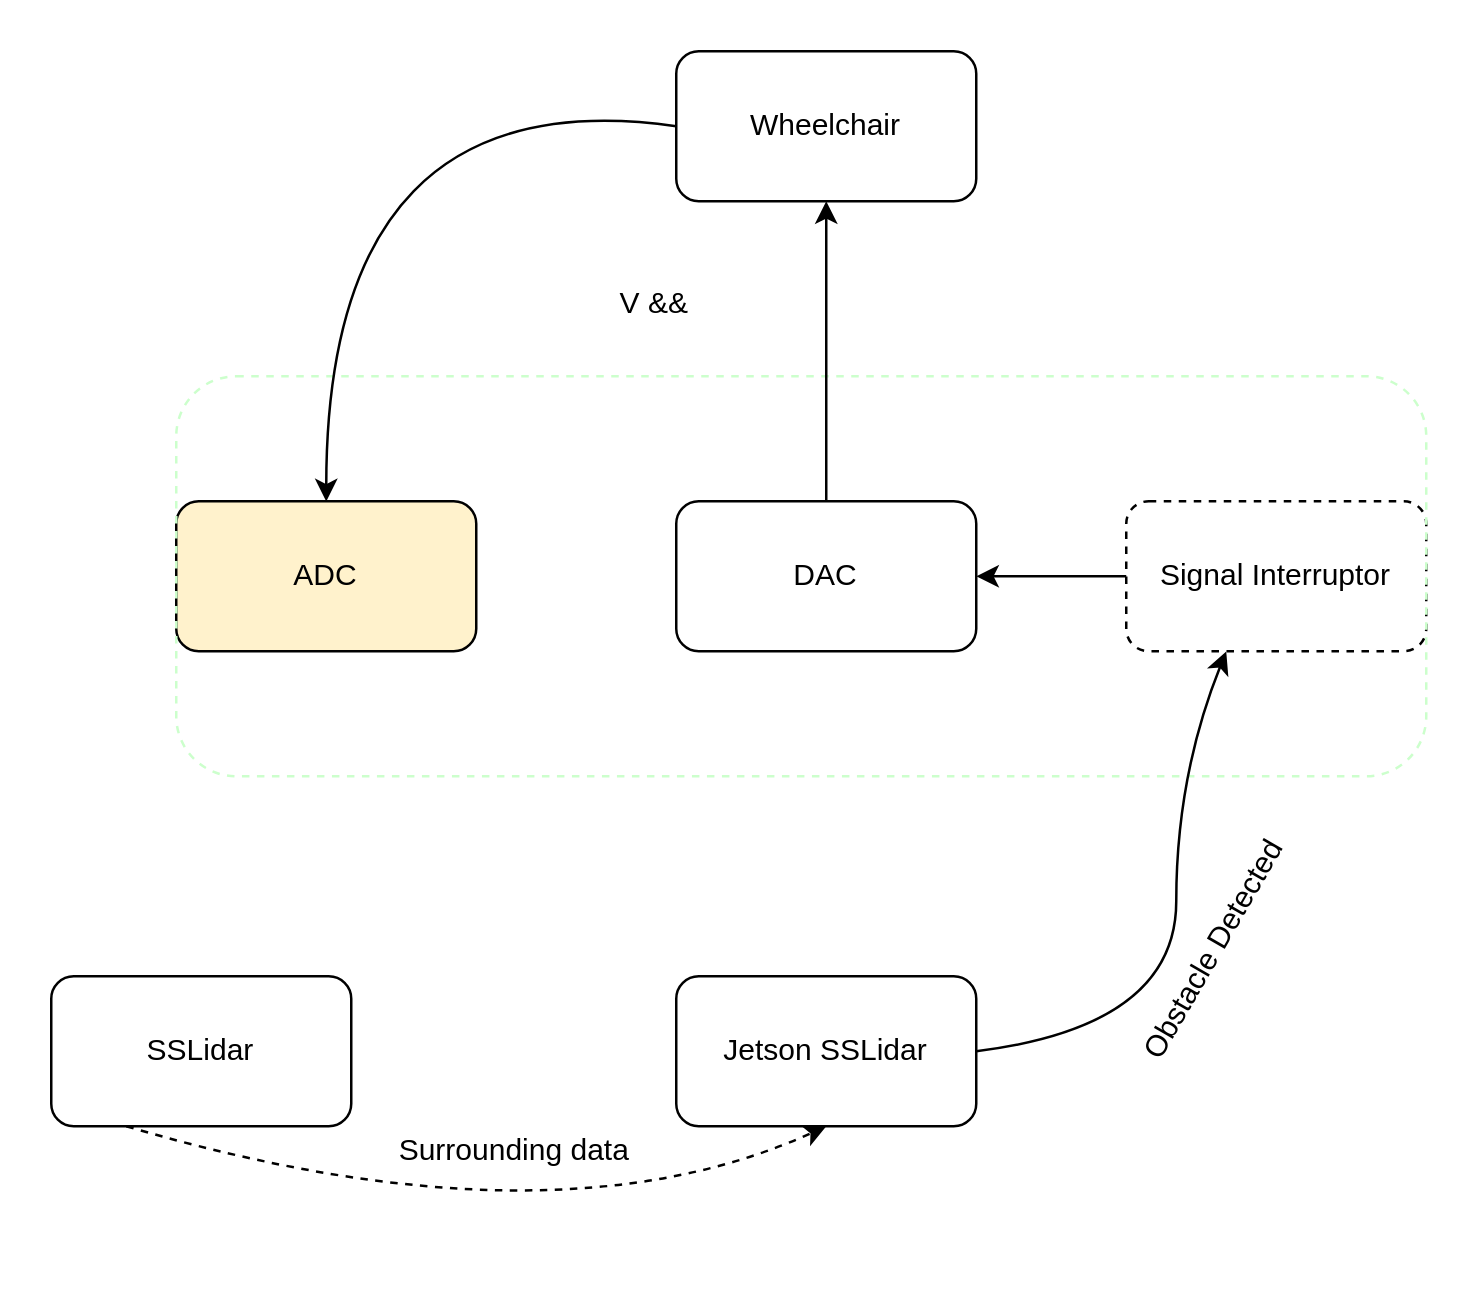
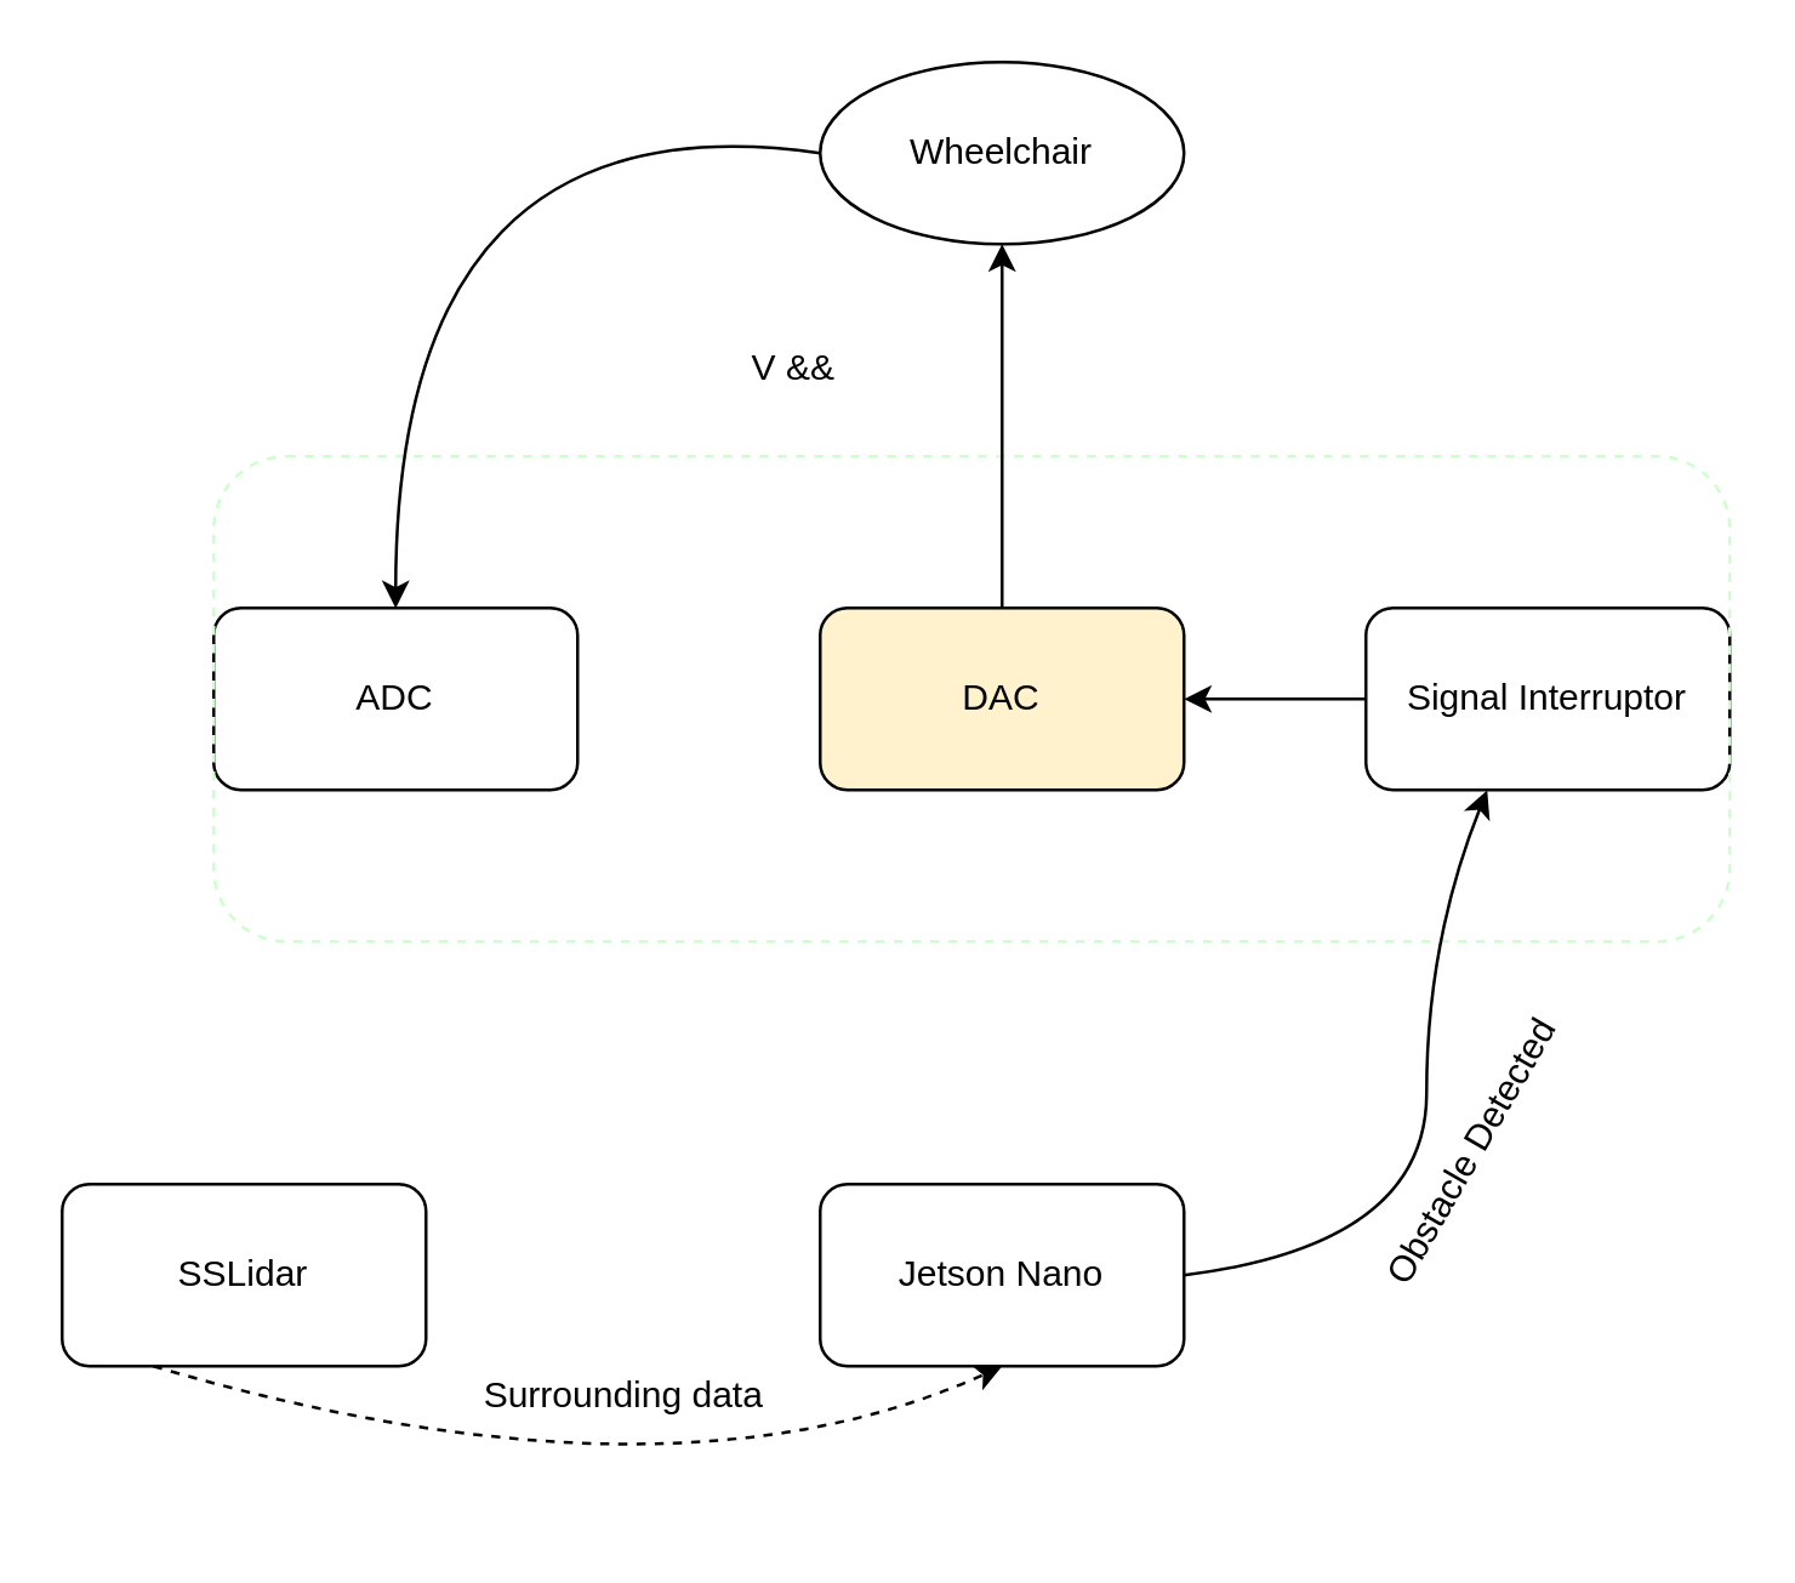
  <mxCell id="0" />
  <mxCell id="1" parent="0" />
- <mxCell id="2" value="Wheelchair" style="rounded=1;whiteSpace=wrap;html=1;" vertex="1" parent="1"><mxGeometry x="270" y="20" width="120" height="60" as="geometry" /></mxCell>
- <mxCell id="3" value="DAC" style="rounded=1;whiteSpace=wrap;html=1;" vertex="1" parent="1"><mxGeometry x="270" y="200" width="120" height="60" as="geometry" /></mxCell>
- <mxCell id="4" value="Signal Interruptor" style="rounded=1;whiteSpace=wrap;html=1;dashed=1;" vertex="1" parent="1"><mxGeometry x="450" y="200" width="120" height="60" as="geometry" /></mxCell>
- <mxCell id="5" value="ADC" style="rounded=1;whiteSpace=wrap;html=1;fillColor=#fff2cc;" vertex="1" parent="1"><mxGeometry x="70" y="200" width="120" height="60" as="geometry" /></mxCell>
+ <mxCell id="2" value="Wheelchair" style="ellipse;whiteSpace=wrap;html=1;" vertex="1" parent="1"><mxGeometry x="270" y="20" width="120" height="60" as="geometry" /></mxCell>
+ <mxCell id="3" value="DAC" style="rounded=1;whiteSpace=wrap;html=1;fillColor=#fff2cc;" vertex="1" parent="1"><mxGeometry x="270" y="200" width="120" height="60" as="geometry" /></mxCell>
+ <mxCell id="4" value="Signal Interruptor" style="rounded=1;whiteSpace=wrap;html=1;" vertex="1" parent="1"><mxGeometry x="450" y="200" width="120" height="60" as="geometry" /></mxCell>
+ <mxCell id="5" value="ADC" style="rounded=1;whiteSpace=wrap;html=1;" vertex="1" parent="1"><mxGeometry x="70" y="200" width="120" height="60" as="geometry" /></mxCell>
  <mxCell id="6" value="" style="rounded=1;whiteSpace=wrap;html=1;dashed=1;fillColor=none;strokeColor=#CCFFCC;" vertex="1" parent="1"><mxGeometry x="70" y="150" width="500" height="160" as="geometry" /></mxCell>
- <mxCell id="7" value="Jetson SSLidar" style="rounded=1;whiteSpace=wrap;html=1;fillColor=default;" vertex="1" parent="1"><mxGeometry x="270" y="390" width="120" height="60" as="geometry" /></mxCell>
+ <mxCell id="7" value="Jetson Nano" style="rounded=1;whiteSpace=wrap;html=1;fillColor=default;" vertex="1" parent="1"><mxGeometry x="270" y="390" width="120" height="60" as="geometry" /></mxCell>
  <mxCell id="8" value="SSLidar" style="rounded=1;whiteSpace=wrap;html=1;fillColor=default;" vertex="1" parent="1"><mxGeometry x="20" y="390" width="120" height="60" as="geometry" /></mxCell>
  <mxCell id="9" value="" style="curved=1;endArrow=classic;html=1;exitX=0.25;exitY=1;exitDx=0;exitDy=0;entryX=0.5;entryY=1;entryDx=0;entryDy=0;dashed=1;" edge="1" parent="1" source="8" target="7"><mxGeometry width="50" height="50" relative="1" as="geometry"><mxPoint x="170" y="550" as="sourcePoint" /><mxPoint x="220" y="500" as="targetPoint" /><Array as="points"><mxPoint x="220" y="500" /></Array></mxGeometry></mxCell>
  <mxCell id="10" value="Surrounding data" style="text;html=1;align=center;verticalAlign=middle;resizable=0;points=[];autosize=1;strokeColor=none;fillColor=none;" vertex="1" parent="1"><mxGeometry x="150" y="450" width="110" height="20" as="geometry" /></mxCell>
  <mxCell id="11" value="" style="curved=1;endArrow=classic;html=1;entryX=0.84;entryY=0.688;entryDx=0;entryDy=0;entryPerimeter=0;" edge="1" parent="1" target="6"><mxGeometry width="50" height="50" relative="1" as="geometry"><mxPoint x="390" y="420" as="sourcePoint" /><mxPoint x="420" y="370" as="targetPoint" /><Array as="points"><mxPoint x="470" y="410" /><mxPoint x="470" y="310" /></Array></mxGeometry></mxCell>
  <mxCell id="12" value="Obstacle Detected" style="text;html=1;align=center;verticalAlign=middle;resizable=0;points=[];autosize=1;strokeColor=none;fillColor=none;rotation=-60;" vertex="1" parent="1"><mxGeometry x="430" y="370" width="110" height="20" as="geometry" /></mxCell>
  <mxCell id="13" value="" style="endArrow=classic;html=1;exitX=0.76;exitY=0.5;exitDx=0;exitDy=0;exitPerimeter=0;entryX=0.64;entryY=0.5;entryDx=0;entryDy=0;entryPerimeter=0;" edge="1" parent="1" source="6" target="6"><mxGeometry width="50" height="50" relative="1" as="geometry"><mxPoint x="340" y="330" as="sourcePoint" /><mxPoint x="390" y="280" as="targetPoint" /></mxGeometry></mxCell>
  <mxCell id="14" value="" style="endArrow=classic;html=1;entryX=0.5;entryY=1;entryDx=0;entryDy=0;" edge="1" parent="1" target="2"><mxGeometry width="50" height="50" relative="1" as="geometry"><mxPoint x="330" y="200" as="sourcePoint" /><mxPoint x="380" y="150" as="targetPoint" /></mxGeometry></mxCell>
  <mxCell id="15" value="V &amp;amp;&amp;amp;&amp;nbsp;&lt;span style=&quot;font-family: sans-serif ; font-size: 14px&quot;&gt;&lt;font color=&quot;#ffffff&quot;&gt;ω = 0&lt;/font&gt;&lt;/span&gt;&lt;br&gt;" style="text;html=1;align=center;verticalAlign=middle;resizable=0;points=[];autosize=1;strokeColor=none;fillColor=none;" vertex="1" parent="1"><mxGeometry x="240" y="110" width="80" height="20" as="geometry" /></mxCell>
  <mxCell id="16" value="" style="curved=1;endArrow=classic;html=1;fontColor=#FFFFFF;exitX=0;exitY=0.5;exitDx=0;exitDy=0;entryX=0.12;entryY=0.313;entryDx=0;entryDy=0;entryPerimeter=0;" edge="1" parent="1" source="2" target="6"><mxGeometry width="50" height="50" relative="1" as="geometry"><mxPoint x="130" y="80" as="sourcePoint" /><mxPoint x="180" y="30" as="targetPoint" /><Array as="points"><mxPoint x="130" y="30" /></Array></mxGeometry></mxCell>
  <mxCell id="17" value="Arduino Nano" style="text;html=1;align=center;verticalAlign=middle;resizable=0;points=[];autosize=1;strokeColor=none;fillColor=none;fontColor=#FFFFFF;fontSize=15;" vertex="1" parent="1"><mxGeometry x="455" y="130" width="110" height="20" as="geometry" /></mxCell>
  <mxCell id="18" value="V &amp;amp;&amp;amp;&amp;nbsp;&lt;span style=&quot;font-family: sans-serif; font-size: 12px;&quot;&gt;ω&lt;/span&gt;" style="text;html=1;align=center;verticalAlign=middle;resizable=0;points=[];autosize=1;strokeColor=none;fillColor=none;fontSize=12;fontColor=#FFFFFF;rotation=-45;" vertex="1" parent="1"><mxGeometry x="130" y="60" width="60" height="20" as="geometry" /></mxCell>
